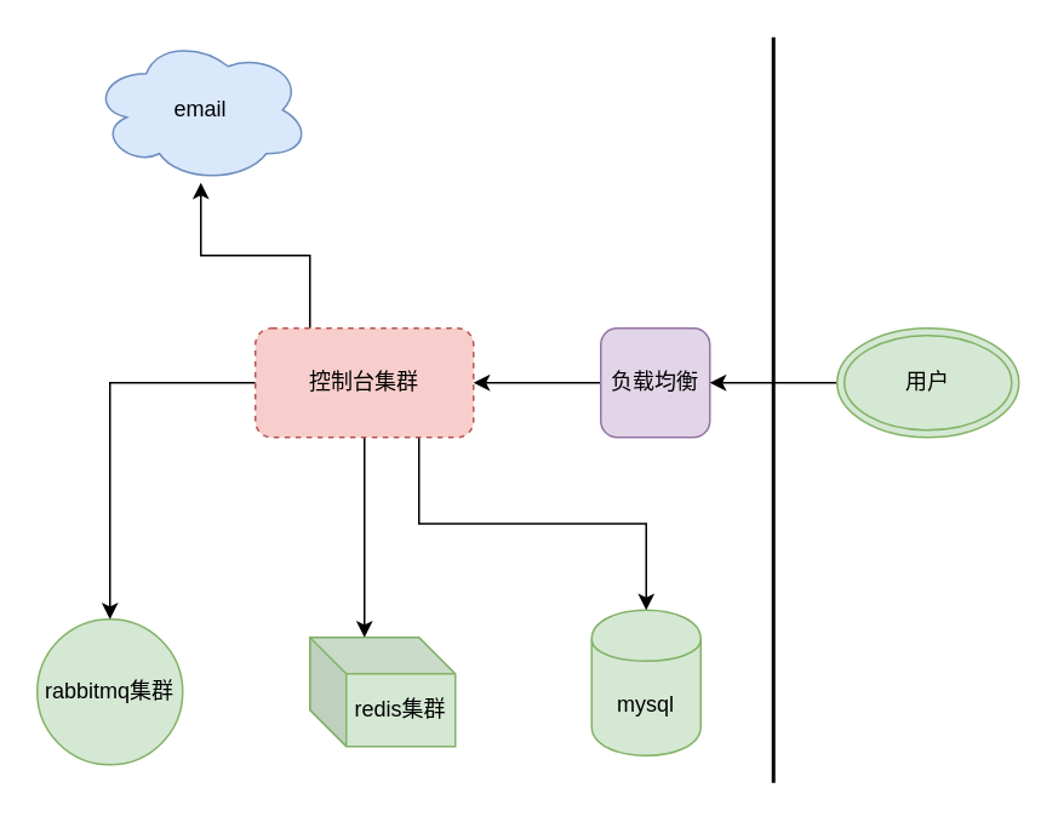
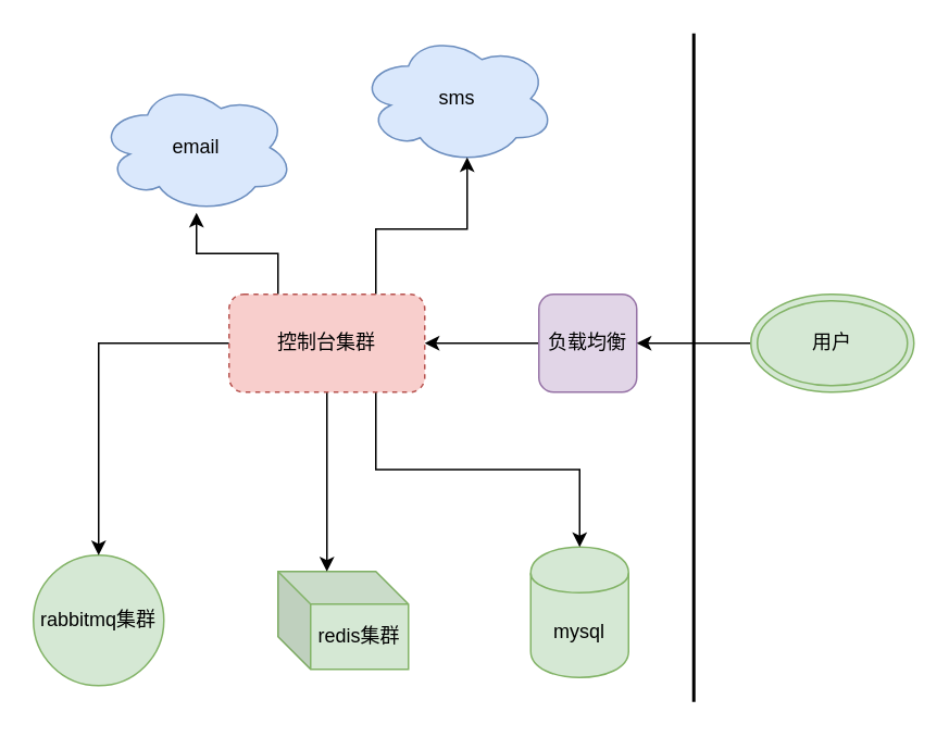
  <mxCell id="0" />
  <mxCell id="1" parent="0" />
  <mxCell id="2" value="" style="edgeStyle=orthogonalEdgeStyle;rounded=0;orthogonalLoop=1;jettySize=auto;html=1;" edge="1" parent="1" source="3" target="17"><mxGeometry relative="1" as="geometry" /></mxCell>
  <mxCell id="3" value="负载均衡" style="rounded=1;whiteSpace=wrap;html=1;fillColor=#e1d5e7;strokeColor=#9673a6;" parent="1" vertex="1"><mxGeometry x="330" y="180" width="60" height="60" as="geometry" /></mxCell>
  <mxCell id="4" value="" style="line;strokeWidth=2;direction=south;html=1;" parent="1" vertex="1"><mxGeometry x="420" y="20" width="10" height="410" as="geometry" /></mxCell>
  <mxCell id="5" value="" style="edgeStyle=orthogonalEdgeStyle;rounded=0;orthogonalLoop=1;jettySize=auto;html=1;" parent="1" source="6" target="3" edge="1"><mxGeometry relative="1" as="geometry" /></mxCell>
  <mxCell id="6" value="用户" style="ellipse;shape=doubleEllipse;whiteSpace=wrap;html=1;fillColor=#d5e8d4;strokeColor=#82b366;" parent="1" vertex="1"><mxGeometry x="460" y="180" width="100" height="60" as="geometry" /></mxCell>
  <mxCell id="7" value="mysql" style="shape=cylinder;whiteSpace=wrap;html=1;boundedLbl=1;backgroundOutline=1;fillColor=#d5e8d4;strokeColor=#82b366;" vertex="1" parent="1"><mxGeometry x="325" y="335" width="60" height="80" as="geometry" /></mxCell>
  <mxCell id="8" value="rabbitmq集群" style="ellipse;whiteSpace=wrap;html=1;aspect=fixed;fillColor=#d5e8d4;strokeColor=#82b366;" vertex="1" parent="1"><mxGeometry x="20" y="340" width="80" height="80" as="geometry" /></mxCell>
- <mxCell id="10" value="email" style="ellipse;shape=cloud;whiteSpace=wrap;html=1;fillColor=#dae8fc;strokeColor=#6c8ebf;" vertex="1" parent="1"><mxGeometry x="50" y="20" width="120" height="80" as="geometry" /></mxCell>
+ <mxCell id="9" value="sms" style="ellipse;shape=cloud;whiteSpace=wrap;html=1;fillColor=#dae8fc;strokeColor=#6c8ebf;" vertex="1" parent="1"><mxGeometry x="220" y="20" width="120" height="80" as="geometry" /></mxCell>
+ <mxCell id="10" value="email" style="ellipse;shape=cloud;whiteSpace=wrap;html=1;fillColor=#dae8fc;strokeColor=#6c8ebf;" vertex="1" parent="1"><mxGeometry x="60" y="50" width="120" height="80" as="geometry" /></mxCell>
  <mxCell id="11" value="redis集群" style="shape=cube;whiteSpace=wrap;html=1;boundedLbl=1;backgroundOutline=1;darkOpacity=0.05;darkOpacity2=0.1;fillColor=#d5e8d4;strokeColor=#82b366;" vertex="1" parent="1"><mxGeometry x="170" y="350" width="80" height="60" as="geometry" /></mxCell>
+ <mxCell id="12" value="" style="edgeStyle=orthogonalEdgeStyle;rounded=0;orthogonalLoop=1;jettySize=auto;html=1;entryX=0.55;entryY=0.95;entryDx=0;entryDy=0;entryPerimeter=0;exitX=0.75;exitY=0;exitDx=0;exitDy=0;" edge="1" parent="1" source="17" target="9"><mxGeometry relative="1" as="geometry" /></mxCell>
  <mxCell id="13" value="" style="edgeStyle=orthogonalEdgeStyle;rounded=0;orthogonalLoop=1;jettySize=auto;html=1;exitX=0.25;exitY=0;exitDx=0;exitDy=0;" edge="1" parent="1" source="17" target="10"><mxGeometry relative="1" as="geometry" /></mxCell>
  <mxCell id="14" value="" style="edgeStyle=orthogonalEdgeStyle;rounded=0;orthogonalLoop=1;jettySize=auto;html=1;entryX=0.5;entryY=0;entryDx=0;entryDy=0;" edge="1" parent="1" source="17" target="8"><mxGeometry relative="1" as="geometry"><mxPoint x="200" y="320" as="targetPoint" /></mxGeometry></mxCell>
  <mxCell id="15" value="" style="edgeStyle=orthogonalEdgeStyle;rounded=0;orthogonalLoop=1;jettySize=auto;html=1;entryX=0;entryY=0;entryDx=30;entryDy=0;entryPerimeter=0;" edge="1" parent="1" source="17" target="11"><mxGeometry relative="1" as="geometry"><mxPoint x="200" y="320" as="targetPoint" /></mxGeometry></mxCell>
  <mxCell id="16" style="edgeStyle=orthogonalEdgeStyle;rounded=0;orthogonalLoop=1;jettySize=auto;html=1;exitX=0.75;exitY=1;exitDx=0;exitDy=0;entryX=0.5;entryY=0;entryDx=0;entryDy=0;" edge="1" parent="1" source="17" target="7"><mxGeometry relative="1" as="geometry" /></mxCell>
  <mxCell id="17" value="控制台集群" style="rounded=1;whiteSpace=wrap;html=1;fillColor=#f8cecc;strokeColor=#b85450;dashed=1;" vertex="1" parent="1"><mxGeometry x="140" y="180" width="120" height="60" as="geometry" /></mxCell>
